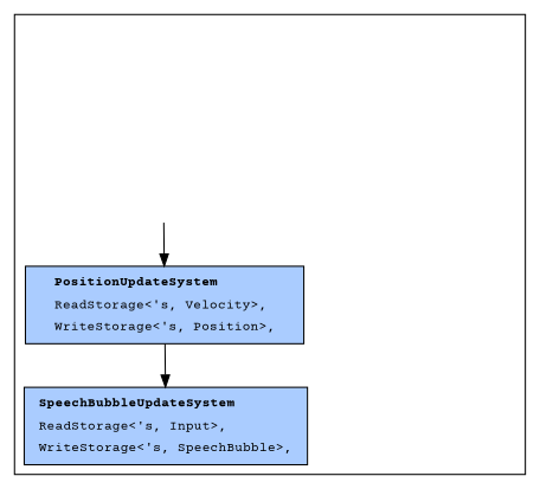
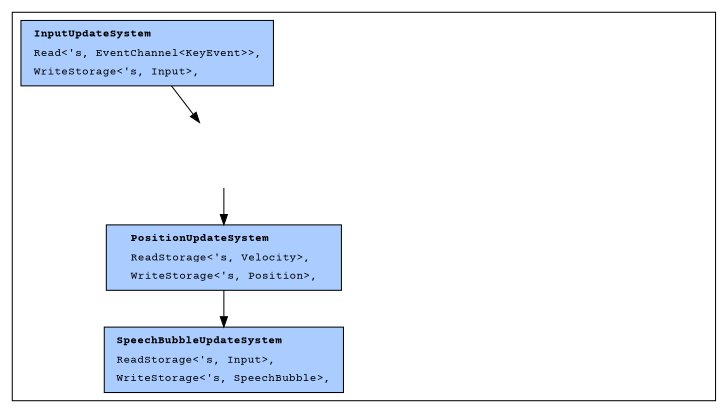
  digraph {
    fontname="Courier Prime"
    fontsize=16
    labelloc=top
    node [fillcolor="#aaccff" fontname="Courier Prime" fontsize=11 shape=box style=invis]
    edge [fontname="Courier Prime"]
    n1 [label=<<table border="0" cellborder="0">                 <tr><td align="left"><b>BgmSystem</b></td></tr>                 <tr cellspacing="0"><td align="left">Write&lt;'s, Bgm&gt;,</td></tr>                 <tr cellspacing="0"><td align="left">&nbsp;</td></tr>             </table>> width=2.2]
    invis_1 [width=2.2]
    n3 [label=<<table border="0" cellborder="0">                 <tr><td align="left"><b>VelocityUpdateSystem</b></td></tr>                 <tr cellspacing="0"><td align="left">ReadStorage&lt;'s, Input&gt;,</td></tr>                 <tr cellspacing="0"><td align="left">WriteStorage&lt;'s, Velocity&gt;,</td></tr>             </table>> width=3.2]
    invis_0 [width=3.2]
+   n5 [label=<<table border="0" cellborder="0">                 <tr><td align="left"><b>InputUpdateSystem</b></td></tr>                 <tr cellspacing="0"><td align="left">Read&lt;'s, EventChannel&lt;KeyEvent&gt;&gt;,</td></tr>                 <tr cellspacing="0"><td align="left">WriteStorage&lt;'s, Input&gt;,</td></tr>             </table>> style=filled width=3.2]
    n6 [label=<<table border="0" cellborder="0">                 <tr><td align="left"><b>SpeechBubbleUpdateSystem</b></td></tr>                 <tr cellspacing="0"><td align="left">ReadStorage&lt;'s, Input&gt;,</td></tr>                 <tr cellspacing="0"><td align="left">WriteStorage&lt;'s, SpeechBubble&gt;,</td></tr>             </table>> style=filled width=3.2]
    n7 [label=<<table border="0" cellborder="0">                 <tr><td align="left"><b>PositionUpdateSystem</b></td></tr>                 <tr cellspacing="0"><td align="left">ReadStorage&lt;'s, Velocity&gt;,</td></tr>                 <tr cellspacing="0"><td align="left">WriteStorage&lt;'s, Position&gt;,</td></tr>             </table>> style=filled width=3.2]
    subgraph cluster_1 {
+     n5
      n6
      n7
      subgraph sub_2 {
        n1
        invis_1
        n3
        invis_0
      }
    }
    n1 -> invis_1 [style=invis]
    n3 -> n7
    invis_0 -> invis_1 [style=invis]
    invis_0 -> n3 [style=invis]
+   n5 -> n3
    n7 -> n6
  }
